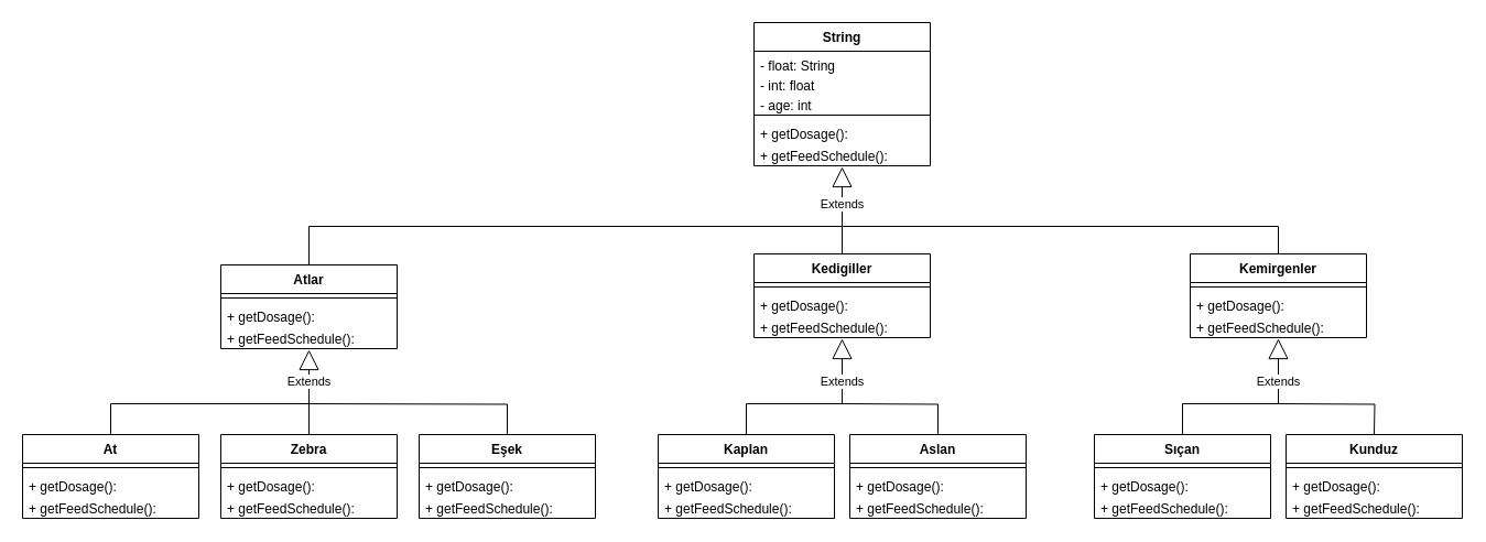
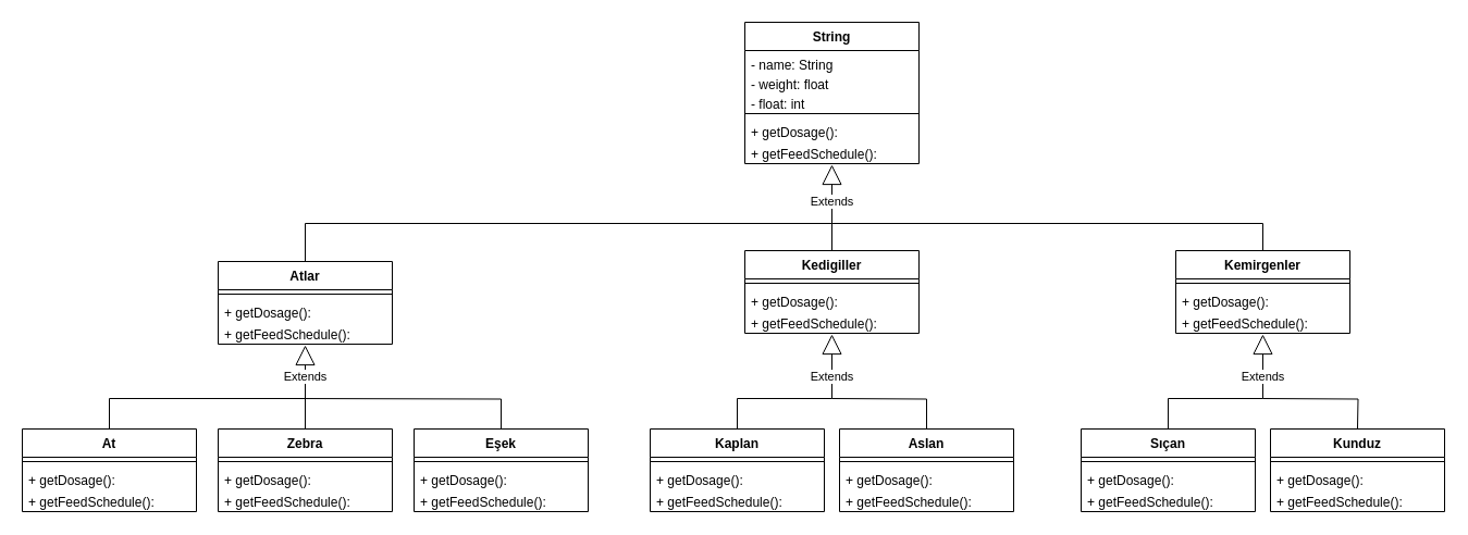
  <mxCell id="0" />
  <mxCell id="1" parent="0" />
  <mxCell id="2" value="String" style="swimlane;fontStyle=1;align=center;verticalAlign=top;childLayout=stackLayout;horizontal=1;startSize=26;horizontalStack=0;resizeParent=1;resizeParentMax=0;resizeLast=0;collapsible=1;marginBottom=0;strokeColor=default;" parent="1" vertex="1"><mxGeometry x="684" y="20" width="160" height="130" as="geometry"><mxRectangle x="334" y="20" width="100" height="30" as="alternateBounds" /></mxGeometry></mxCell>
- <mxCell id="3" value="- float: String" style="text;strokeColor=none;fillColor=none;align=left;verticalAlign=top;spacingLeft=4;spacingRight=4;overflow=hidden;rotatable=0;points=[[0,0.5],[1,0.5]];portConstraint=eastwest;" parent="2" vertex="1"><mxGeometry y="26" width="160" height="18" as="geometry" /></mxCell>
- <mxCell id="4" value="- int: float" style="text;strokeColor=none;fillColor=none;spacingLeft=4;spacingRight=4;overflow=hidden;rotatable=0;points=[[0,0.5],[1,0.5]];portConstraint=eastwest;fontSize=12;" parent="2" vertex="1"><mxGeometry y="44" width="160" height="18" as="geometry" /></mxCell>
- <mxCell id="5" value="- age: int" style="text;strokeColor=none;fillColor=none;spacingLeft=4;spacingRight=4;overflow=hidden;rotatable=0;points=[[0,0.5],[1,0.5]];portConstraint=eastwest;fontSize=12;" parent="2" vertex="1"><mxGeometry y="62" width="160" height="18" as="geometry" /></mxCell>
+ <mxCell id="3" value="- name: String" style="text;strokeColor=none;fillColor=none;align=left;verticalAlign=top;spacingLeft=4;spacingRight=4;overflow=hidden;rotatable=0;points=[[0,0.5],[1,0.5]];portConstraint=eastwest;" parent="2" vertex="1"><mxGeometry y="26" width="160" height="18" as="geometry" /></mxCell>
+ <mxCell id="4" value="- weight: float" style="text;strokeColor=none;fillColor=none;spacingLeft=4;spacingRight=4;overflow=hidden;rotatable=0;points=[[0,0.5],[1,0.5]];portConstraint=eastwest;fontSize=12;" parent="2" vertex="1"><mxGeometry y="44" width="160" height="18" as="geometry" /></mxCell>
+ <mxCell id="5" value="- float: int" style="text;strokeColor=none;fillColor=none;spacingLeft=4;spacingRight=4;overflow=hidden;rotatable=0;points=[[0,0.5],[1,0.5]];portConstraint=eastwest;fontSize=12;" parent="2" vertex="1"><mxGeometry y="62" width="160" height="18" as="geometry" /></mxCell>
  <mxCell id="6" value="" style="line;strokeWidth=1;fillColor=none;align=left;verticalAlign=middle;spacingTop=-1;spacingLeft=3;spacingRight=3;rotatable=0;labelPosition=right;points=[];portConstraint=eastwest;" parent="2" vertex="1"><mxGeometry y="80" width="160" height="8" as="geometry" /></mxCell>
  <mxCell id="7" value="+ getDosage():" style="text;strokeColor=none;fillColor=none;align=left;verticalAlign=top;spacingLeft=4;spacingRight=4;overflow=hidden;rotatable=0;points=[[0,0.5],[1,0.5]];portConstraint=eastwest;" parent="2" vertex="1"><mxGeometry y="88" width="160" height="20" as="geometry" /></mxCell>
  <mxCell id="8" value="+ getFeedSchedule():" style="text;strokeColor=none;fillColor=none;align=left;verticalAlign=top;spacingLeft=4;spacingRight=4;overflow=hidden;rotatable=0;points=[[0,0.5],[1,0.5]];portConstraint=eastwest;" parent="2" vertex="1"><mxGeometry y="108" width="160" height="22" as="geometry" /></mxCell>
  <mxCell id="9" value="Kemirgenler" style="swimlane;fontStyle=1;align=center;verticalAlign=top;childLayout=stackLayout;horizontal=1;startSize=26;horizontalStack=0;resizeParent=1;resizeParentMax=0;resizeLast=0;collapsible=1;marginBottom=0;" parent="1" vertex="1"><mxGeometry x="1080" y="230" width="160" height="76" as="geometry" /></mxCell>
  <mxCell id="10" value="" style="line;strokeWidth=1;fillColor=none;align=left;verticalAlign=middle;spacingTop=-1;spacingLeft=3;spacingRight=3;rotatable=0;labelPosition=right;points=[];portConstraint=eastwest;" parent="9" vertex="1"><mxGeometry y="26" width="160" height="8" as="geometry" /></mxCell>
  <mxCell id="11" value="+ getDosage():" style="text;strokeColor=none;fillColor=none;align=left;verticalAlign=top;spacingLeft=4;spacingRight=4;overflow=hidden;rotatable=0;points=[[0,0.5],[1,0.5]];portConstraint=eastwest;" parent="9" vertex="1"><mxGeometry y="34" width="160" height="20" as="geometry" /></mxCell>
  <mxCell id="12" value="+ getFeedSchedule():" style="text;strokeColor=none;fillColor=none;align=left;verticalAlign=top;spacingLeft=4;spacingRight=4;overflow=hidden;rotatable=0;points=[[0,0.5],[1,0.5]];portConstraint=eastwest;" parent="9" vertex="1"><mxGeometry y="54" width="160" height="22" as="geometry" /></mxCell>
  <mxCell id="13" value="Kedigiller" style="swimlane;fontStyle=1;align=center;verticalAlign=top;childLayout=stackLayout;horizontal=1;startSize=26;horizontalStack=0;resizeParent=1;resizeParentMax=0;resizeLast=0;collapsible=1;marginBottom=0;" parent="1" vertex="1"><mxGeometry x="684" y="230" width="160" height="76" as="geometry" /></mxCell>
  <mxCell id="14" value="" style="line;strokeWidth=1;fillColor=none;align=left;verticalAlign=middle;spacingTop=-1;spacingLeft=3;spacingRight=3;rotatable=0;labelPosition=right;points=[];portConstraint=eastwest;" parent="13" vertex="1"><mxGeometry y="26" width="160" height="8" as="geometry" /></mxCell>
  <mxCell id="15" value="+ getDosage():" style="text;strokeColor=none;fillColor=none;align=left;verticalAlign=top;spacingLeft=4;spacingRight=4;overflow=hidden;rotatable=0;points=[[0,0.5],[1,0.5]];portConstraint=eastwest;" parent="13" vertex="1"><mxGeometry y="34" width="160" height="20" as="geometry" /></mxCell>
  <mxCell id="16" value="+ getFeedSchedule():" style="text;strokeColor=none;fillColor=none;align=left;verticalAlign=top;spacingLeft=4;spacingRight=4;overflow=hidden;rotatable=0;points=[[0,0.5],[1,0.5]];portConstraint=eastwest;" parent="13" vertex="1"><mxGeometry y="54" width="160" height="22" as="geometry" /></mxCell>
  <mxCell id="17" value="Atlar" style="swimlane;fontStyle=1;align=center;verticalAlign=top;childLayout=stackLayout;horizontal=1;startSize=26;horizontalStack=0;resizeParent=1;resizeParentMax=0;resizeLast=0;collapsible=1;marginBottom=0;" parent="1" vertex="1"><mxGeometry x="200" y="240" width="160" height="76" as="geometry" /></mxCell>
  <mxCell id="18" value="" style="line;strokeWidth=1;fillColor=none;align=left;verticalAlign=middle;spacingTop=-1;spacingLeft=3;spacingRight=3;rotatable=0;labelPosition=right;points=[];portConstraint=eastwest;" parent="17" vertex="1"><mxGeometry y="26" width="160" height="8" as="geometry" /></mxCell>
  <mxCell id="19" value="+ getDosage():" style="text;strokeColor=none;fillColor=none;align=left;verticalAlign=top;spacingLeft=4;spacingRight=4;overflow=hidden;rotatable=0;points=[[0,0.5],[1,0.5]];portConstraint=eastwest;" parent="17" vertex="1"><mxGeometry y="34" width="160" height="20" as="geometry" /></mxCell>
  <mxCell id="20" value="+ getFeedSchedule():" style="text;strokeColor=none;fillColor=none;align=left;verticalAlign=top;spacingLeft=4;spacingRight=4;overflow=hidden;rotatable=0;points=[[0,0.5],[1,0.5]];portConstraint=eastwest;" parent="17" vertex="1"><mxGeometry y="54" width="160" height="22" as="geometry" /></mxCell>
  <mxCell id="21" value="Eşek" style="swimlane;fontStyle=1;align=center;verticalAlign=top;childLayout=stackLayout;horizontal=1;startSize=26;horizontalStack=0;resizeParent=1;resizeParentMax=0;resizeLast=0;collapsible=1;marginBottom=0;" parent="1" vertex="1"><mxGeometry x="380" y="394" width="160" height="76" as="geometry" /></mxCell>
  <mxCell id="22" value="" style="line;strokeWidth=1;fillColor=none;align=left;verticalAlign=middle;spacingTop=-1;spacingLeft=3;spacingRight=3;rotatable=0;labelPosition=right;points=[];portConstraint=eastwest;" parent="21" vertex="1"><mxGeometry y="26" width="160" height="8" as="geometry" /></mxCell>
  <mxCell id="23" value="+ getDosage():" style="text;strokeColor=none;fillColor=none;align=left;verticalAlign=top;spacingLeft=4;spacingRight=4;overflow=hidden;rotatable=0;points=[[0,0.5],[1,0.5]];portConstraint=eastwest;" parent="21" vertex="1"><mxGeometry y="34" width="160" height="20" as="geometry" /></mxCell>
  <mxCell id="24" value="+ getFeedSchedule():" style="text;strokeColor=none;fillColor=none;align=left;verticalAlign=top;spacingLeft=4;spacingRight=4;overflow=hidden;rotatable=0;points=[[0,0.5],[1,0.5]];portConstraint=eastwest;" parent="21" vertex="1"><mxGeometry y="54" width="160" height="22" as="geometry" /></mxCell>
  <mxCell id="25" value="Zebra" style="swimlane;fontStyle=1;align=center;verticalAlign=top;childLayout=stackLayout;horizontal=1;startSize=26;horizontalStack=0;resizeParent=1;resizeParentMax=0;resizeLast=0;collapsible=1;marginBottom=0;" parent="1" vertex="1"><mxGeometry x="200" y="394" width="160" height="76" as="geometry" /></mxCell>
  <mxCell id="26" value="" style="line;strokeWidth=1;fillColor=none;align=left;verticalAlign=middle;spacingTop=-1;spacingLeft=3;spacingRight=3;rotatable=0;labelPosition=right;points=[];portConstraint=eastwest;" parent="25" vertex="1"><mxGeometry y="26" width="160" height="8" as="geometry" /></mxCell>
  <mxCell id="27" value="+ getDosage():" style="text;strokeColor=none;fillColor=none;align=left;verticalAlign=top;spacingLeft=4;spacingRight=4;overflow=hidden;rotatable=0;points=[[0,0.5],[1,0.5]];portConstraint=eastwest;" parent="25" vertex="1"><mxGeometry y="34" width="160" height="20" as="geometry" /></mxCell>
  <mxCell id="28" value="+ getFeedSchedule():" style="text;strokeColor=none;fillColor=none;align=left;verticalAlign=top;spacingLeft=4;spacingRight=4;overflow=hidden;rotatable=0;points=[[0,0.5],[1,0.5]];portConstraint=eastwest;" parent="25" vertex="1"><mxGeometry y="54" width="160" height="22" as="geometry" /></mxCell>
  <mxCell id="29" value="At&#10;" style="swimlane;fontStyle=1;align=center;verticalAlign=top;childLayout=stackLayout;horizontal=1;startSize=26;horizontalStack=0;resizeParent=1;resizeParentMax=0;resizeLast=0;collapsible=1;marginBottom=0;" parent="1" vertex="1"><mxGeometry x="20" y="394" width="160" height="76" as="geometry" /></mxCell>
  <mxCell id="30" value="" style="line;strokeWidth=1;fillColor=none;align=left;verticalAlign=middle;spacingTop=-1;spacingLeft=3;spacingRight=3;rotatable=0;labelPosition=right;points=[];portConstraint=eastwest;" parent="29" vertex="1"><mxGeometry y="26" width="160" height="8" as="geometry" /></mxCell>
  <mxCell id="31" value="+ getDosage():" style="text;strokeColor=none;fillColor=none;align=left;verticalAlign=top;spacingLeft=4;spacingRight=4;overflow=hidden;rotatable=0;points=[[0,0.5],[1,0.5]];portConstraint=eastwest;" parent="29" vertex="1"><mxGeometry y="34" width="160" height="20" as="geometry" /></mxCell>
  <mxCell id="32" value="+ getFeedSchedule():" style="text;strokeColor=none;fillColor=none;align=left;verticalAlign=top;spacingLeft=4;spacingRight=4;overflow=hidden;rotatable=0;points=[[0,0.5],[1,0.5]];portConstraint=eastwest;" parent="29" vertex="1"><mxGeometry y="54" width="160" height="22" as="geometry" /></mxCell>
  <mxCell id="33" value="Aslan" style="swimlane;fontStyle=1;align=center;verticalAlign=top;childLayout=stackLayout;horizontal=1;startSize=26;horizontalStack=0;resizeParent=1;resizeParentMax=0;resizeLast=0;collapsible=1;marginBottom=0;" parent="1" vertex="1"><mxGeometry x="771" y="394" width="160" height="76" as="geometry" /></mxCell>
  <mxCell id="34" value="" style="line;strokeWidth=1;fillColor=none;align=left;verticalAlign=middle;spacingTop=-1;spacingLeft=3;spacingRight=3;rotatable=0;labelPosition=right;points=[];portConstraint=eastwest;" parent="33" vertex="1"><mxGeometry y="26" width="160" height="8" as="geometry" /></mxCell>
  <mxCell id="35" value="+ getDosage():" style="text;strokeColor=none;fillColor=none;align=left;verticalAlign=top;spacingLeft=4;spacingRight=4;overflow=hidden;rotatable=0;points=[[0,0.5],[1,0.5]];portConstraint=eastwest;" parent="33" vertex="1"><mxGeometry y="34" width="160" height="20" as="geometry" /></mxCell>
  <mxCell id="36" value="+ getFeedSchedule():" style="text;strokeColor=none;fillColor=none;align=left;verticalAlign=top;spacingLeft=4;spacingRight=4;overflow=hidden;rotatable=0;points=[[0,0.5],[1,0.5]];portConstraint=eastwest;" parent="33" vertex="1"><mxGeometry y="54" width="160" height="22" as="geometry" /></mxCell>
  <mxCell id="37" value="Kaplan" style="swimlane;fontStyle=1;align=center;verticalAlign=top;childLayout=stackLayout;horizontal=1;startSize=26;horizontalStack=0;resizeParent=1;resizeParentMax=0;resizeLast=0;collapsible=1;marginBottom=0;" parent="1" vertex="1"><mxGeometry x="597" y="394" width="160" height="76" as="geometry" /></mxCell>
  <mxCell id="38" value="" style="line;strokeWidth=1;fillColor=none;align=left;verticalAlign=middle;spacingTop=-1;spacingLeft=3;spacingRight=3;rotatable=0;labelPosition=right;points=[];portConstraint=eastwest;" parent="37" vertex="1"><mxGeometry y="26" width="160" height="8" as="geometry" /></mxCell>
  <mxCell id="39" value="+ getDosage():" style="text;strokeColor=none;fillColor=none;align=left;verticalAlign=top;spacingLeft=4;spacingRight=4;overflow=hidden;rotatable=0;points=[[0,0.5],[1,0.5]];portConstraint=eastwest;" parent="37" vertex="1"><mxGeometry y="34" width="160" height="20" as="geometry" /></mxCell>
  <mxCell id="40" value="+ getFeedSchedule():" style="text;strokeColor=none;fillColor=none;align=left;verticalAlign=top;spacingLeft=4;spacingRight=4;overflow=hidden;rotatable=0;points=[[0,0.5],[1,0.5]];portConstraint=eastwest;" parent="37" vertex="1"><mxGeometry y="54" width="160" height="22" as="geometry" /></mxCell>
  <mxCell id="41" value="Kunduz" style="swimlane;fontStyle=1;align=center;verticalAlign=top;childLayout=stackLayout;horizontal=1;startSize=26;horizontalStack=0;resizeParent=1;resizeParentMax=0;resizeLast=0;collapsible=1;marginBottom=0;" parent="1" vertex="1"><mxGeometry x="1167" y="394" width="160" height="76" as="geometry" /></mxCell>
  <mxCell id="42" value="" style="line;strokeWidth=1;fillColor=none;align=left;verticalAlign=middle;spacingTop=-1;spacingLeft=3;spacingRight=3;rotatable=0;labelPosition=right;points=[];portConstraint=eastwest;" parent="41" vertex="1"><mxGeometry y="26" width="160" height="8" as="geometry" /></mxCell>
  <mxCell id="43" value="+ getDosage():" style="text;strokeColor=none;fillColor=none;align=left;verticalAlign=top;spacingLeft=4;spacingRight=4;overflow=hidden;rotatable=0;points=[[0,0.5],[1,0.5]];portConstraint=eastwest;" parent="41" vertex="1"><mxGeometry y="34" width="160" height="20" as="geometry" /></mxCell>
  <mxCell id="44" value="+ getFeedSchedule():" style="text;strokeColor=none;fillColor=none;align=left;verticalAlign=top;spacingLeft=4;spacingRight=4;overflow=hidden;rotatable=0;points=[[0,0.5],[1,0.5]];portConstraint=eastwest;" parent="41" vertex="1"><mxGeometry y="54" width="160" height="22" as="geometry" /></mxCell>
  <mxCell id="45" value="Sıçan" style="swimlane;fontStyle=1;align=center;verticalAlign=top;childLayout=stackLayout;horizontal=1;startSize=26;horizontalStack=0;resizeParent=1;resizeParentMax=0;resizeLast=0;collapsible=1;marginBottom=0;" parent="1" vertex="1"><mxGeometry x="993" y="394" width="160" height="76" as="geometry" /></mxCell>
  <mxCell id="46" value="" style="line;strokeWidth=1;fillColor=none;align=left;verticalAlign=middle;spacingTop=-1;spacingLeft=3;spacingRight=3;rotatable=0;labelPosition=right;points=[];portConstraint=eastwest;" parent="45" vertex="1"><mxGeometry y="26" width="160" height="8" as="geometry" /></mxCell>
  <mxCell id="47" value="+ getDosage():" style="text;strokeColor=none;fillColor=none;align=left;verticalAlign=top;spacingLeft=4;spacingRight=4;overflow=hidden;rotatable=0;points=[[0,0.5],[1,0.5]];portConstraint=eastwest;" parent="45" vertex="1"><mxGeometry y="34" width="160" height="20" as="geometry" /></mxCell>
  <mxCell id="48" value="+ getFeedSchedule():" style="text;strokeColor=none;fillColor=none;align=left;verticalAlign=top;spacingLeft=4;spacingRight=4;overflow=hidden;rotatable=0;points=[[0,0.5],[1,0.5]];portConstraint=eastwest;" parent="45" vertex="1"><mxGeometry y="54" width="160" height="22" as="geometry" /></mxCell>
  <mxCell id="49" value="Extends" style="endArrow=block;endSize=16;endFill=0;html=1;rounded=0;edgeStyle=orthogonalEdgeStyle;strokeWidth=1;snapToPoint=1;strokeColor=default;exitX=0.5;exitY=0;exitDx=0;exitDy=0;" parent="1" source="17" edge="1"><mxGeometry x="0.881" width="160" relative="1" as="geometry"><mxPoint x="664" y="221.69" as="sourcePoint" /><mxPoint x="764" y="151" as="targetPoint" /><Array as="points"><mxPoint x="280" y="205" /><mxPoint x="764" y="205" /></Array><mxPoint as="offset" /></mxGeometry></mxCell>
  <mxCell id="50" value="Extends" style="endArrow=block;endSize=16;endFill=0;html=1;rounded=0;edgeStyle=orthogonalEdgeStyle;strokeWidth=1;snapToPoint=1;strokeColor=default;exitX=0.5;exitY=0;exitDx=0;exitDy=0;" parent="1" source="29" edge="1"><mxGeometry x="0.774" width="160" relative="1" as="geometry"><mxPoint x="100" y="386" as="sourcePoint" /><mxPoint x="280" y="317" as="targetPoint" /><Array as="points"><mxPoint x="100" y="366" /><mxPoint x="280" y="366" /></Array><mxPoint as="offset" /></mxGeometry></mxCell>
  <mxCell id="51" value="" style="endArrow=none;endFill=0;endSize=12;html=1;rounded=0;strokeColor=default;strokeWidth=1;edgeStyle=orthogonalEdgeStyle;entryX=0.5;entryY=0;entryDx=0;entryDy=0;" parent="1" target="9" edge="1"><mxGeometry width="160" relative="1" as="geometry"><mxPoint x="764" y="205" as="sourcePoint" /><mxPoint x="1170" y="225" as="targetPoint" /><Array as="points"><mxPoint x="1160" y="205" /></Array></mxGeometry></mxCell>
  <mxCell id="52" value="" style="endArrow=none;endFill=0;endSize=12;html=1;rounded=0;strokeColor=default;strokeWidth=1;edgeStyle=orthogonalEdgeStyle;entryX=0.5;entryY=0;entryDx=0;entryDy=0;" parent="1" target="21" edge="1"><mxGeometry width="160" relative="1" as="geometry"><mxPoint x="270" y="366" as="sourcePoint" /><mxPoint x="460" y="366" as="targetPoint" /></mxGeometry></mxCell>
  <mxCell id="53" value="" style="endArrow=none;endFill=0;endSize=12;html=1;rounded=0;strokeColor=default;strokeWidth=1;edgeStyle=orthogonalEdgeStyle;exitX=0.5;exitY=0;exitDx=0;exitDy=0;" parent="1" source="13" edge="1"><mxGeometry width="160" relative="1" as="geometry"><mxPoint x="480" y="272.8" as="sourcePoint" /><mxPoint x="764" y="205" as="targetPoint" /><Array as="points"><mxPoint x="764" y="205" /></Array></mxGeometry></mxCell>
  <mxCell id="54" value="Extends" style="endArrow=block;endSize=16;endFill=0;html=1;rounded=0;edgeStyle=orthogonalEdgeStyle;strokeWidth=1;snapToPoint=1;strokeColor=default;exitX=0.5;exitY=0;exitDx=0;exitDy=0;" parent="1" source="37" edge="1"><mxGeometry x="0.557" width="160" relative="1" as="geometry"><mxPoint x="680" y="388" as="sourcePoint" /><mxPoint x="764" y="307" as="targetPoint" /><Array as="points"><mxPoint x="677" y="366" /><mxPoint x="764" y="366" /></Array><mxPoint as="offset" /></mxGeometry></mxCell>
  <mxCell id="55" value="" style="endArrow=none;endFill=0;endSize=12;html=1;rounded=0;strokeColor=default;strokeWidth=1;edgeStyle=orthogonalEdgeStyle;entryX=0.5;entryY=0;entryDx=0;entryDy=0;" parent="1" target="33" edge="1"><mxGeometry width="160" relative="1" as="geometry"><mxPoint x="764" y="366" as="sourcePoint" /><mxPoint x="850" y="366" as="targetPoint" /></mxGeometry></mxCell>
  <mxCell id="56" value="" style="endArrow=none;endFill=0;endSize=12;html=1;rounded=0;strokeColor=default;strokeWidth=1;edgeStyle=orthogonalEdgeStyle;entryX=0.5;entryY=0;entryDx=0;entryDy=0;" parent="1" target="25" edge="1"><mxGeometry width="160" relative="1" as="geometry"><mxPoint x="280" y="366" as="sourcePoint" /><mxPoint x="550" y="366" as="targetPoint" /><Array as="points"><mxPoint x="280" y="366" /></Array></mxGeometry></mxCell>
  <mxCell id="57" value="Extends" style="endArrow=block;endSize=16;endFill=0;html=1;rounded=0;edgeStyle=orthogonalEdgeStyle;strokeWidth=1;snapToPoint=1;strokeColor=default;exitX=0.5;exitY=0;exitDx=0;exitDy=0;" parent="1" edge="1"><mxGeometry x="0.557" width="160" relative="1" as="geometry"><mxPoint x="1072.98" y="394" as="sourcePoint" /><mxPoint x="1159.98" y="307" as="targetPoint" /><Array as="points"><mxPoint x="1072.98" y="366" /><mxPoint x="1159.98" y="366" /></Array><mxPoint as="offset" /></mxGeometry></mxCell>
  <mxCell id="58" value="" style="endArrow=none;endFill=0;endSize=12;html=1;rounded=0;strokeColor=default;strokeWidth=1;edgeStyle=orthogonalEdgeStyle;entryX=0.5;entryY=0;entryDx=0;entryDy=0;" parent="1" edge="1"><mxGeometry width="160" relative="1" as="geometry"><mxPoint x="1159.98" y="366" as="sourcePoint" /><mxPoint x="1246.98" y="394" as="targetPoint" /></mxGeometry></mxCell>
